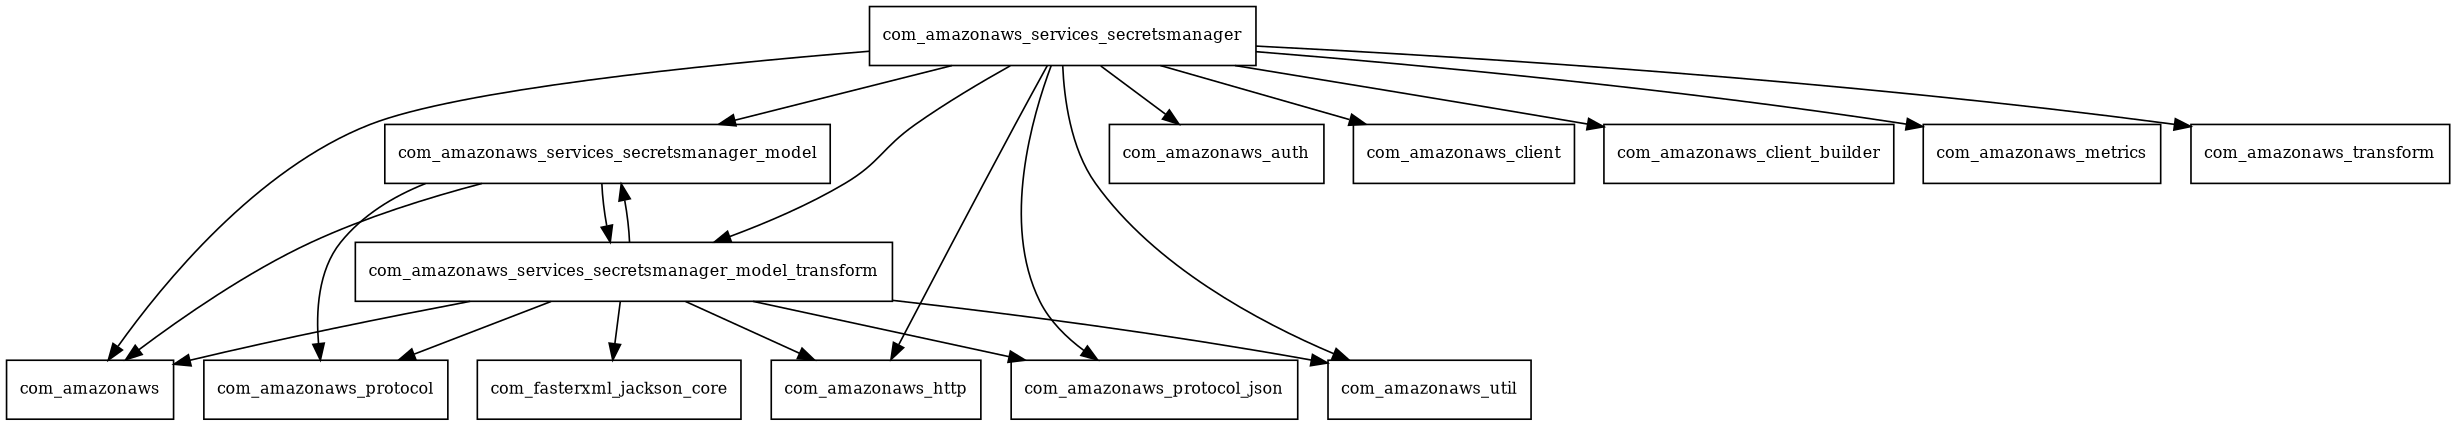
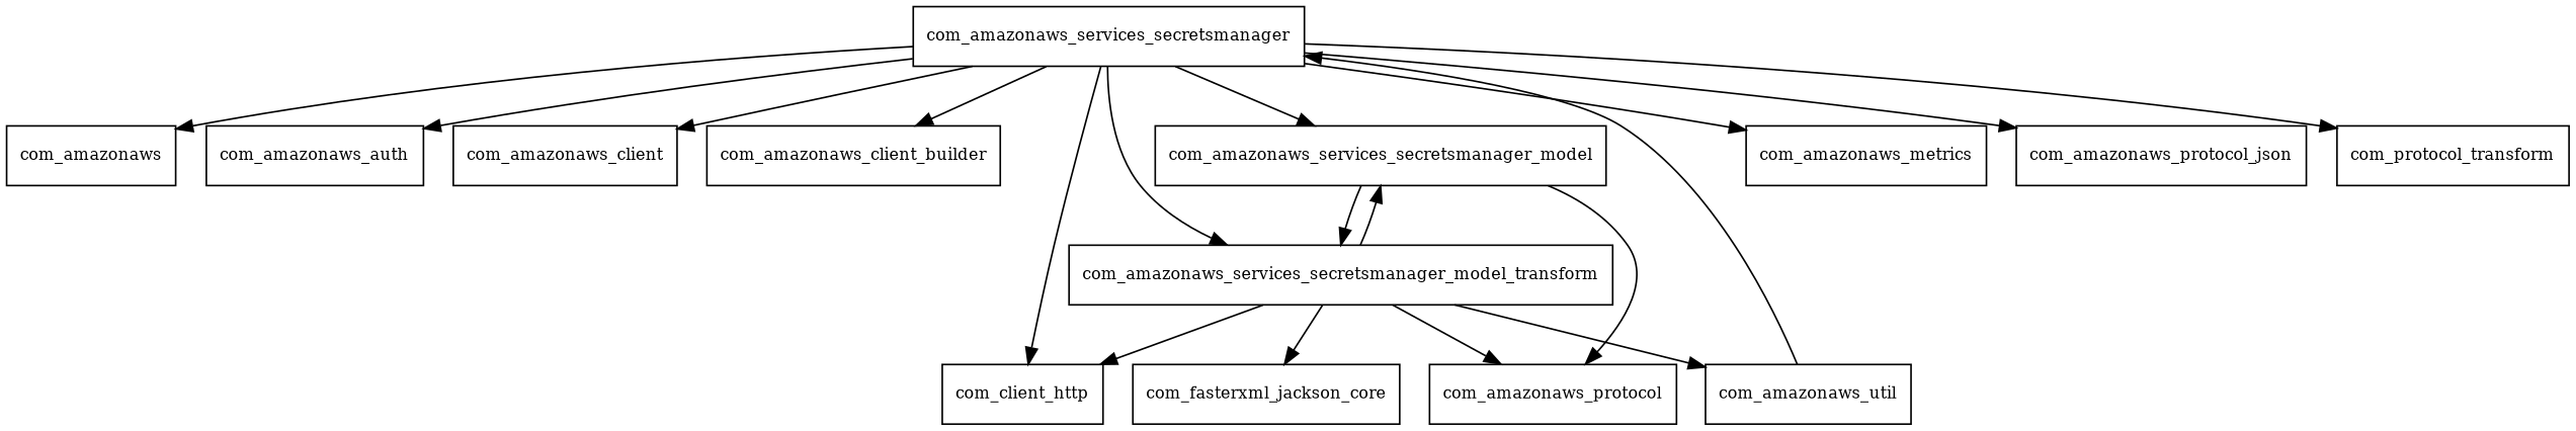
  digraph {
    node [fontsize=10.0 shape=box]
    com_amazonaws_services_secretsmanager
    com_amazonaws
    com_amazonaws_auth
    com_amazonaws_client
    com_amazonaws_client_builder
-   com_amazonaws_http
+   com_amazonaws_http [label=com_client_http]
    com_amazonaws_metrics
    com_amazonaws_protocol_json
    com_amazonaws_services_secretsmanager_model
    com_amazonaws_services_secretsmanager_model_transform
-   com_amazonaws_transform
+   com_amazonaws_transform [label=com_protocol_transform]
    com_amazonaws_util
    com_amazonaws_protocol
    com_fasterxml_jackson_core
    com_amazonaws_services_secretsmanager -> com_amazonaws
    com_amazonaws_services_secretsmanager -> com_amazonaws_auth
    com_amazonaws_services_secretsmanager -> com_amazonaws_client
    com_amazonaws_services_secretsmanager -> com_amazonaws_client_builder
    com_amazonaws_services_secretsmanager -> com_amazonaws_http
    com_amazonaws_services_secretsmanager -> com_amazonaws_metrics
    com_amazonaws_services_secretsmanager -> com_amazonaws_protocol_json
    com_amazonaws_services_secretsmanager -> com_amazonaws_services_secretsmanager_model
    com_amazonaws_services_secretsmanager -> com_amazonaws_services_secretsmanager_model_transform
    com_amazonaws_services_secretsmanager -> com_amazonaws_transform
-   com_amazonaws_services_secretsmanager -> com_amazonaws_util
-   com_amazonaws_services_secretsmanager_model -> com_amazonaws
+   com_amazonaws_util -> com_amazonaws_services_secretsmanager
    com_amazonaws_services_secretsmanager_model -> com_amazonaws_services_secretsmanager_model_transform
    com_amazonaws_services_secretsmanager_model -> com_amazonaws_protocol
-   com_amazonaws_services_secretsmanager_model_transform -> com_amazonaws
    com_amazonaws_services_secretsmanager_model_transform -> com_amazonaws_http
-   com_amazonaws_services_secretsmanager_model_transform -> com_amazonaws_protocol_json
    com_amazonaws_services_secretsmanager_model_transform -> com_amazonaws_services_secretsmanager_model
    com_amazonaws_services_secretsmanager_model_transform -> com_amazonaws_util
    com_amazonaws_services_secretsmanager_model_transform -> com_amazonaws_protocol
    com_amazonaws_services_secretsmanager_model_transform -> com_fasterxml_jackson_core
  }
